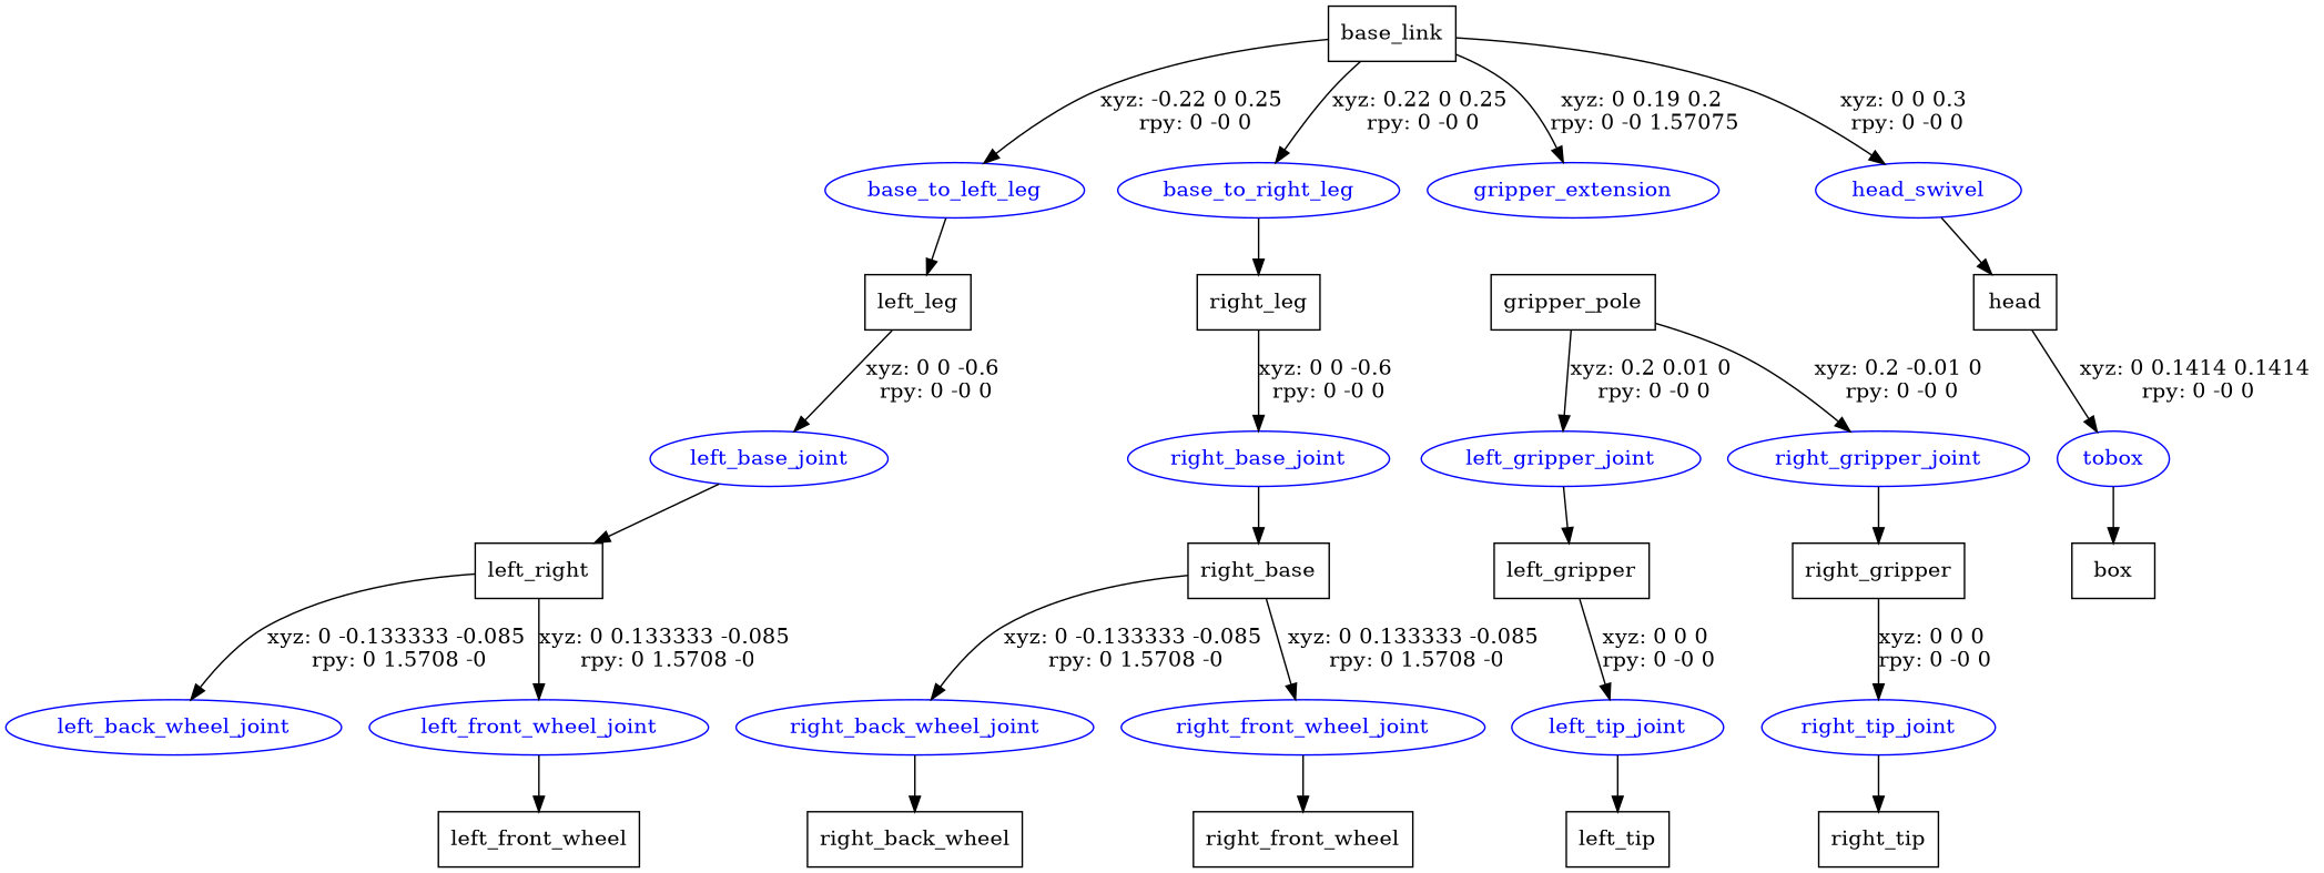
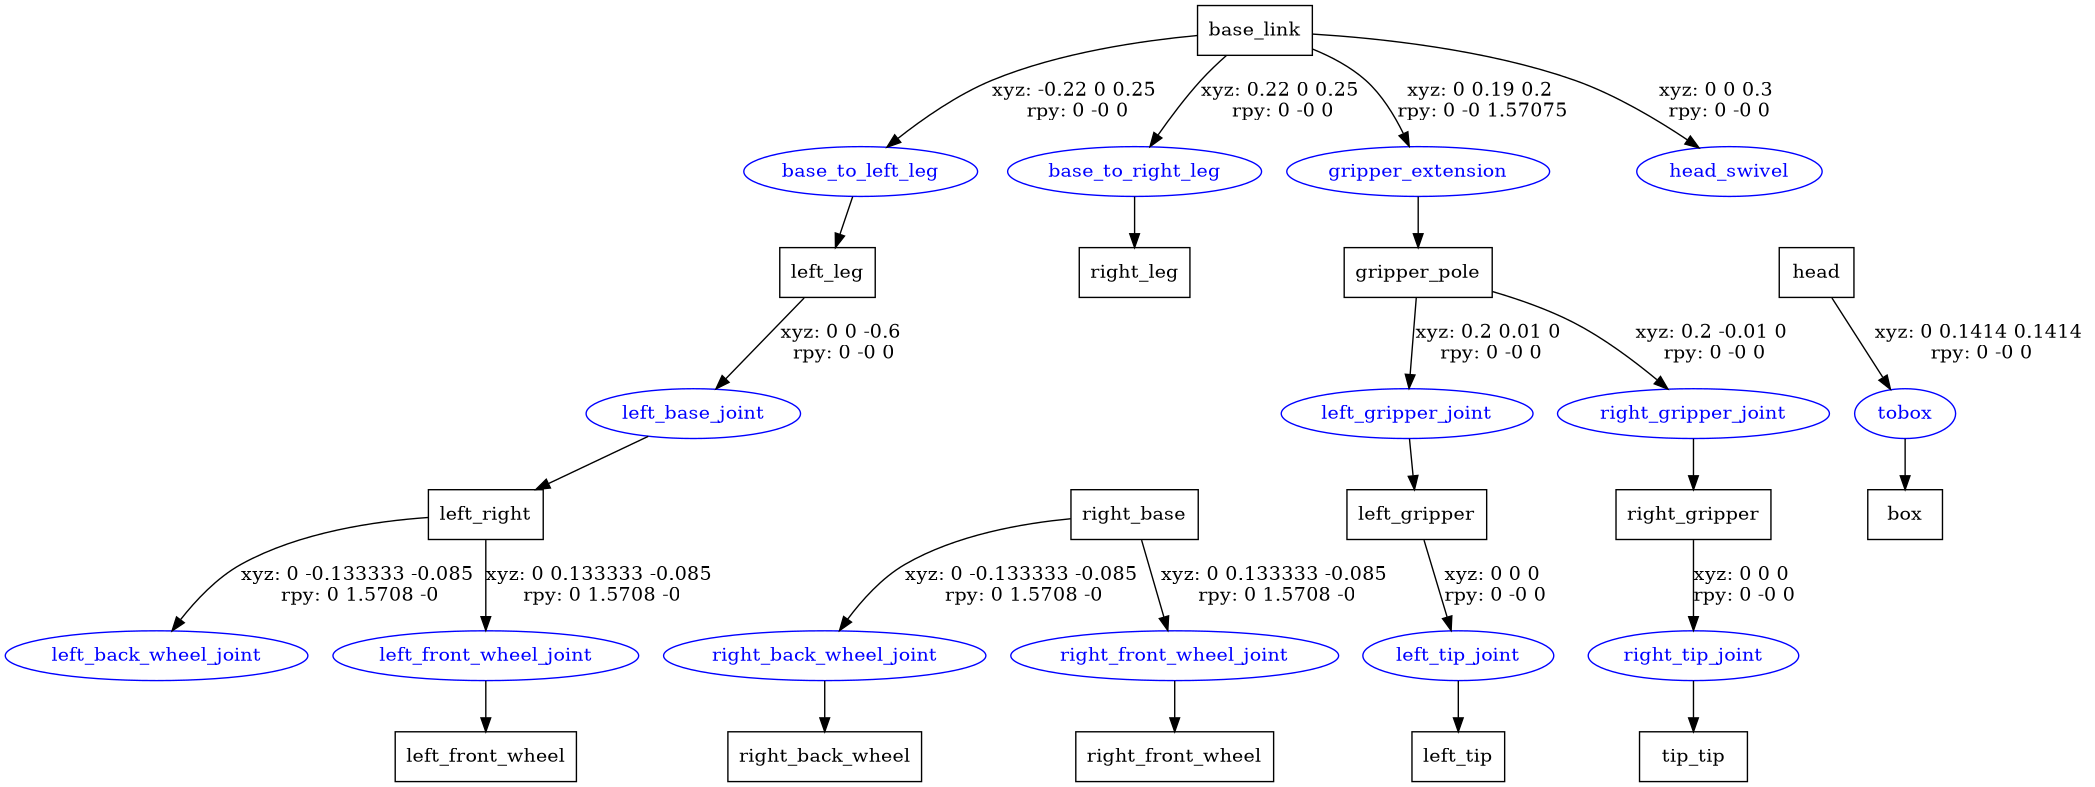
  digraph {
    node [shape=box]
    n1 [label=base_link]
    base_to_left_leg [color=blue fontcolor=blue shape=ellipse]
    base_to_right_leg [color=blue fontcolor=blue shape=ellipse]
    gripper_extension [color=blue fontcolor=blue shape=ellipse]
    head_swivel [color=blue fontcolor=blue shape=ellipse]
    n6 [label=left_leg]
    n7 [label=right_leg]
    n8 [label=gripper_pole]
    n9 [label=head]
    left_base_joint [color=blue fontcolor=blue shape=ellipse]
    n11 [label=left_right]
    left_back_wheel_joint [color=blue fontcolor=blue shape=ellipse]
    left_front_wheel_joint [color=blue fontcolor=blue shape=ellipse]
    n14 [label=left_front_wheel]
-   right_base_joint [color=blue fontcolor=blue shape=ellipse]
    n16 [label=right_base]
    right_back_wheel_joint [color=blue fontcolor=blue shape=ellipse]
    right_front_wheel_joint [color=blue fontcolor=blue shape=ellipse]
    n19 [label=right_back_wheel]
    n20 [label=right_front_wheel]
    left_gripper_joint [color=blue fontcolor=blue shape=ellipse]
    right_gripper_joint [color=blue fontcolor=blue shape=ellipse]
    n23 [label=left_gripper]
    n24 [label=right_gripper]
    left_tip_joint [color=blue fontcolor=blue shape=ellipse]
    n26 [label=left_tip]
    right_tip_joint [color=blue fontcolor=blue shape=ellipse]
-   n28 [label=right_tip]
+   n28 [label=tip_tip]
    tobox [color=blue fontcolor=blue shape=ellipse]
    n30 [label=box]
    n1 -> base_to_left_leg [label="xyz: -0.22 0 0.25 \nrpy: 0 -0 0"]
    n1 -> base_to_right_leg [label="xyz: 0.22 0 0.25 \nrpy: 0 -0 0"]
    n1 -> gripper_extension [label="xyz: 0 0.19 0.2 \nrpy: 0 -0 1.57075"]
    n1 -> head_swivel [label="xyz: 0 0 0.3 \nrpy: 0 -0 0"]
    base_to_left_leg -> n6
    base_to_right_leg -> n7
-   head_swivel -> n9
+   gripper_extension -> n8
    n6 -> left_base_joint [label="xyz: 0 0 -0.6 \nrpy: 0 -0 0"]
-   n7 -> right_base_joint [label="xyz: 0 0 -0.6 \nrpy: 0 -0 0"]
    n8 -> left_gripper_joint [label="xyz: 0.2 0.01 0 \nrpy: 0 -0 0"]
    n8 -> right_gripper_joint [label="xyz: 0.2 -0.01 0 \nrpy: 0 -0 0"]
    n9 -> tobox [label="xyz: 0 0.1414 0.1414 \nrpy: 0 -0 0"]
    left_base_joint -> n11
    n11 -> left_back_wheel_joint [label="xyz: 0 -0.133333 -0.085 \nrpy: 0 1.5708 -0"]
    n11 -> left_front_wheel_joint [label="xyz: 0 0.133333 -0.085 \nrpy: 0 1.5708 -0"]
    left_front_wheel_joint -> n14
-   right_base_joint -> n16
    n16 -> right_back_wheel_joint [label="xyz: 0 -0.133333 -0.085 \nrpy: 0 1.5708 -0"]
    n16 -> right_front_wheel_joint [label="xyz: 0 0.133333 -0.085 \nrpy: 0 1.5708 -0"]
    right_back_wheel_joint -> n19
    right_front_wheel_joint -> n20
    left_gripper_joint -> n23
    right_gripper_joint -> n24
    n23 -> left_tip_joint [label="xyz: 0 0 0 \nrpy: 0 -0 0"]
    n24 -> right_tip_joint [label="xyz: 0 0 0 \nrpy: 0 -0 0"]
    left_tip_joint -> n26
    right_tip_joint -> n28
    tobox -> n30
  }
